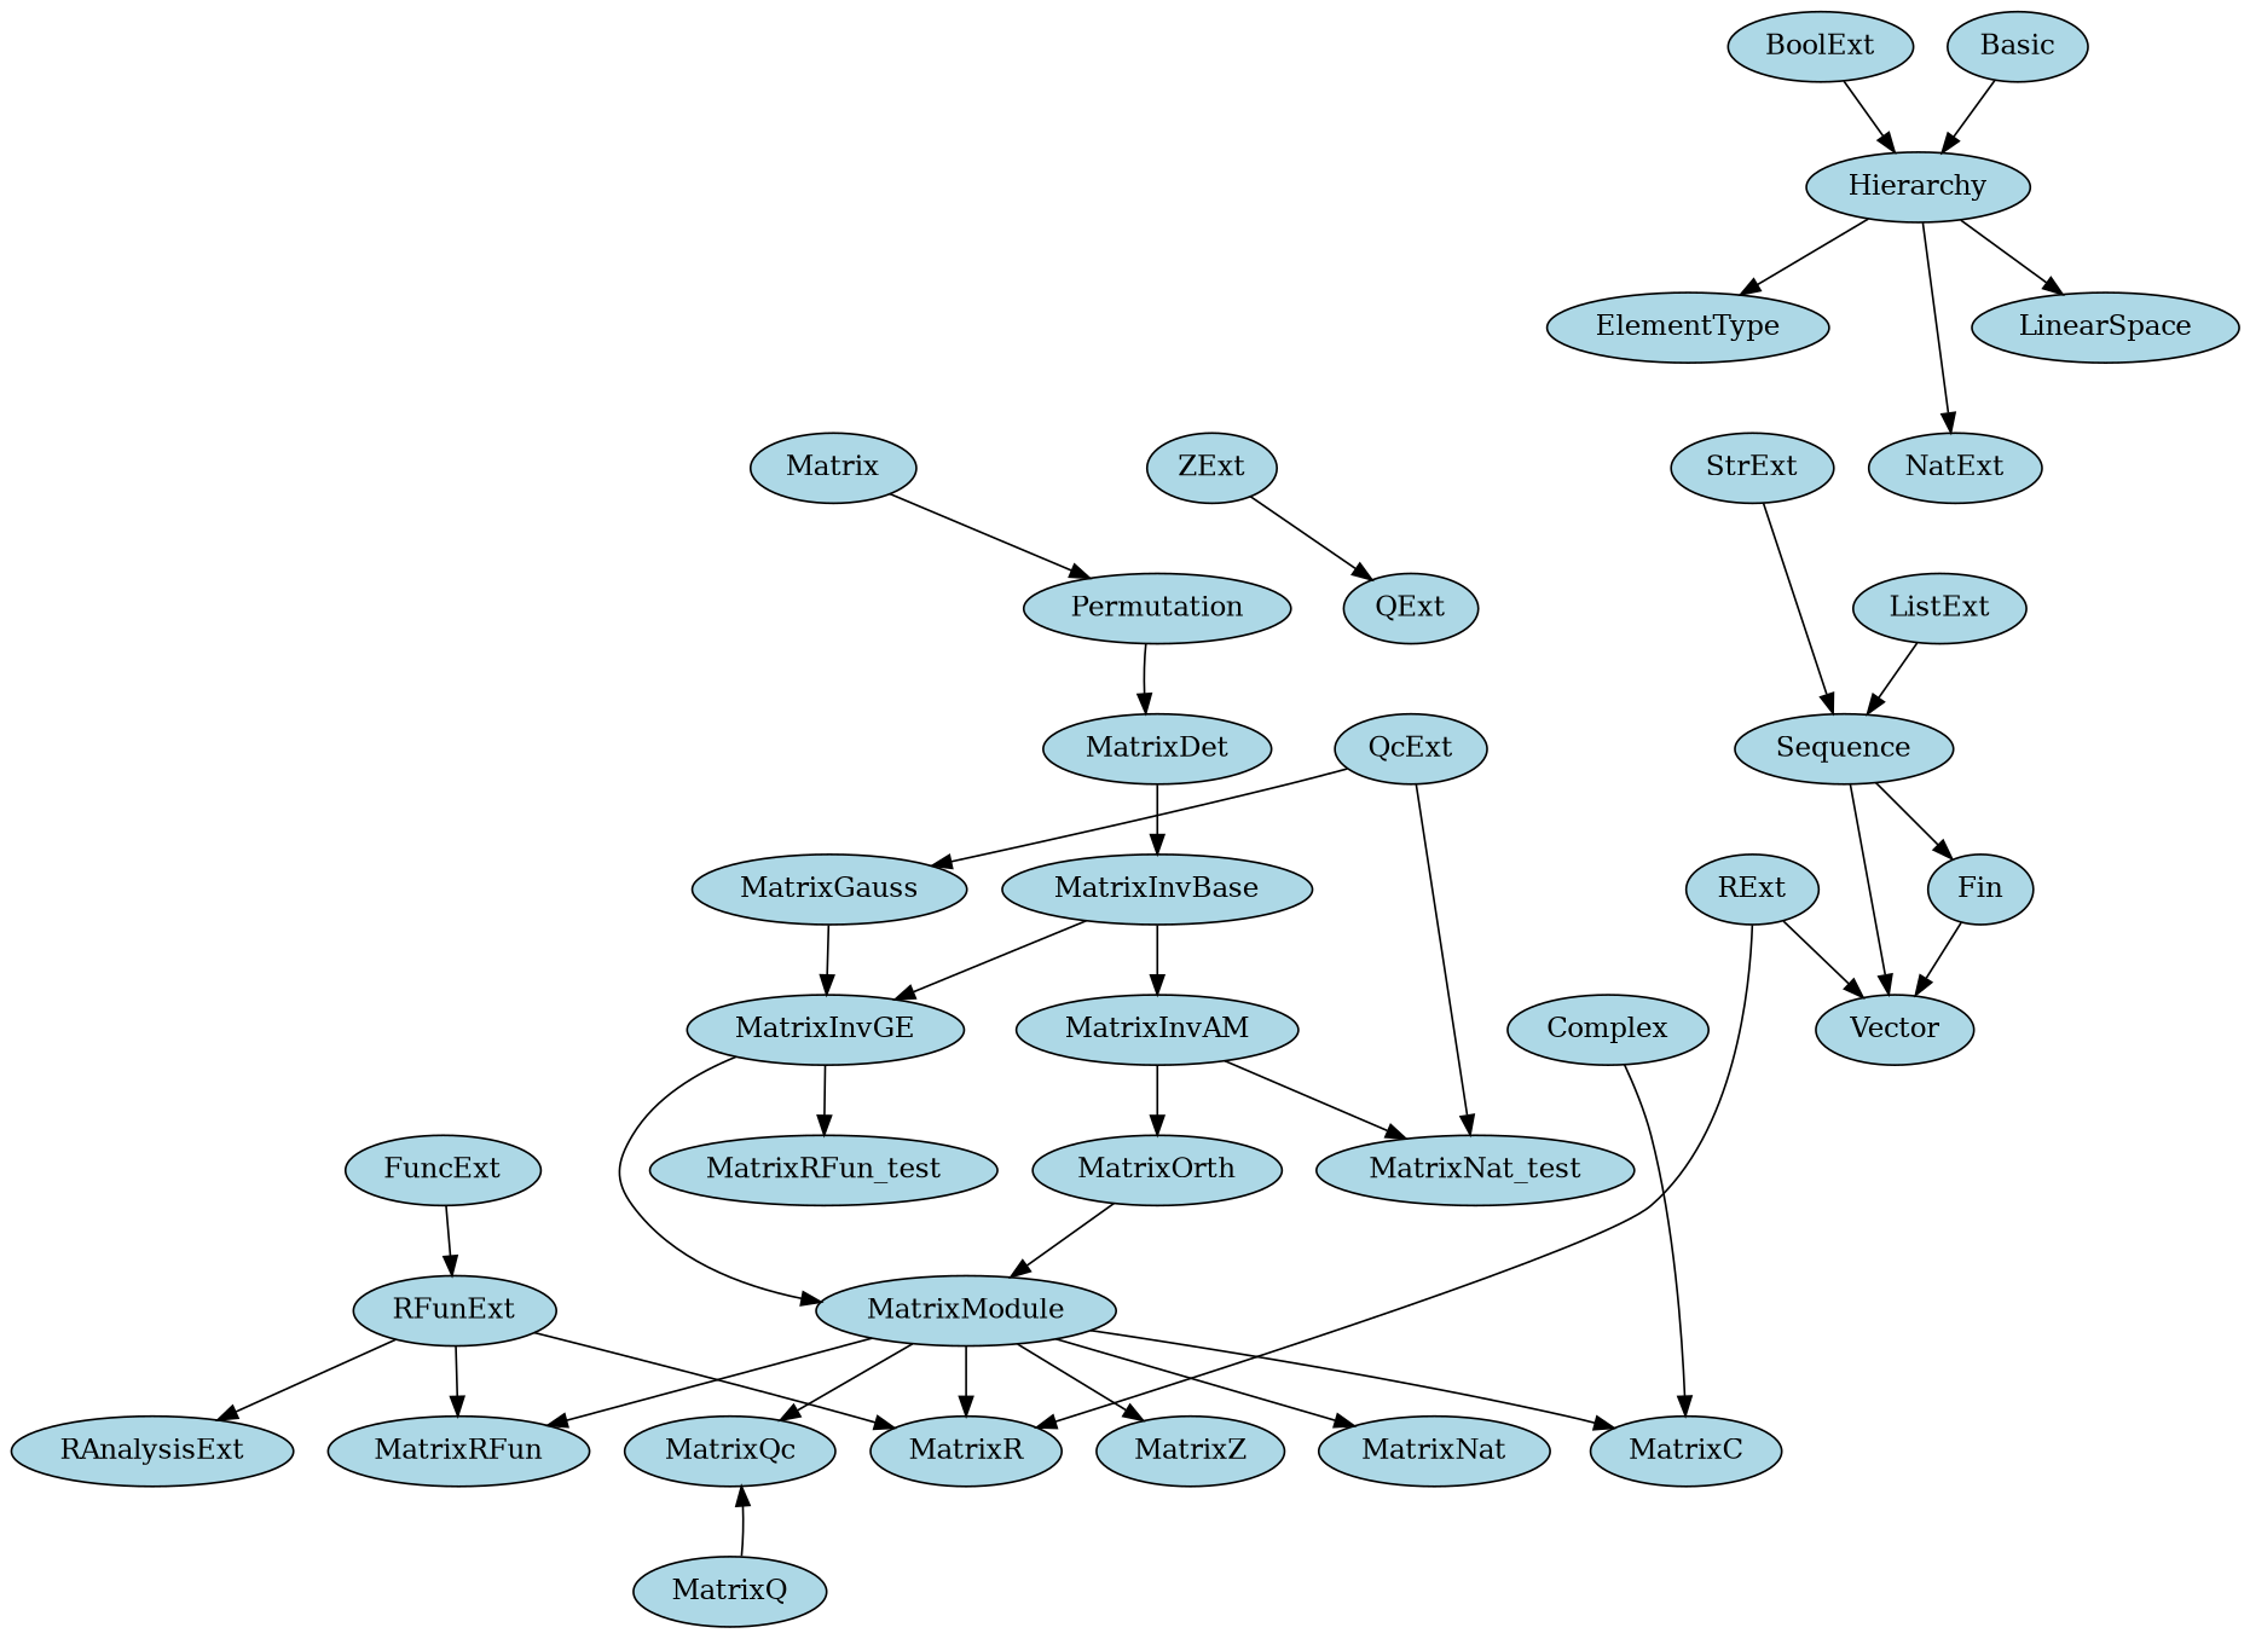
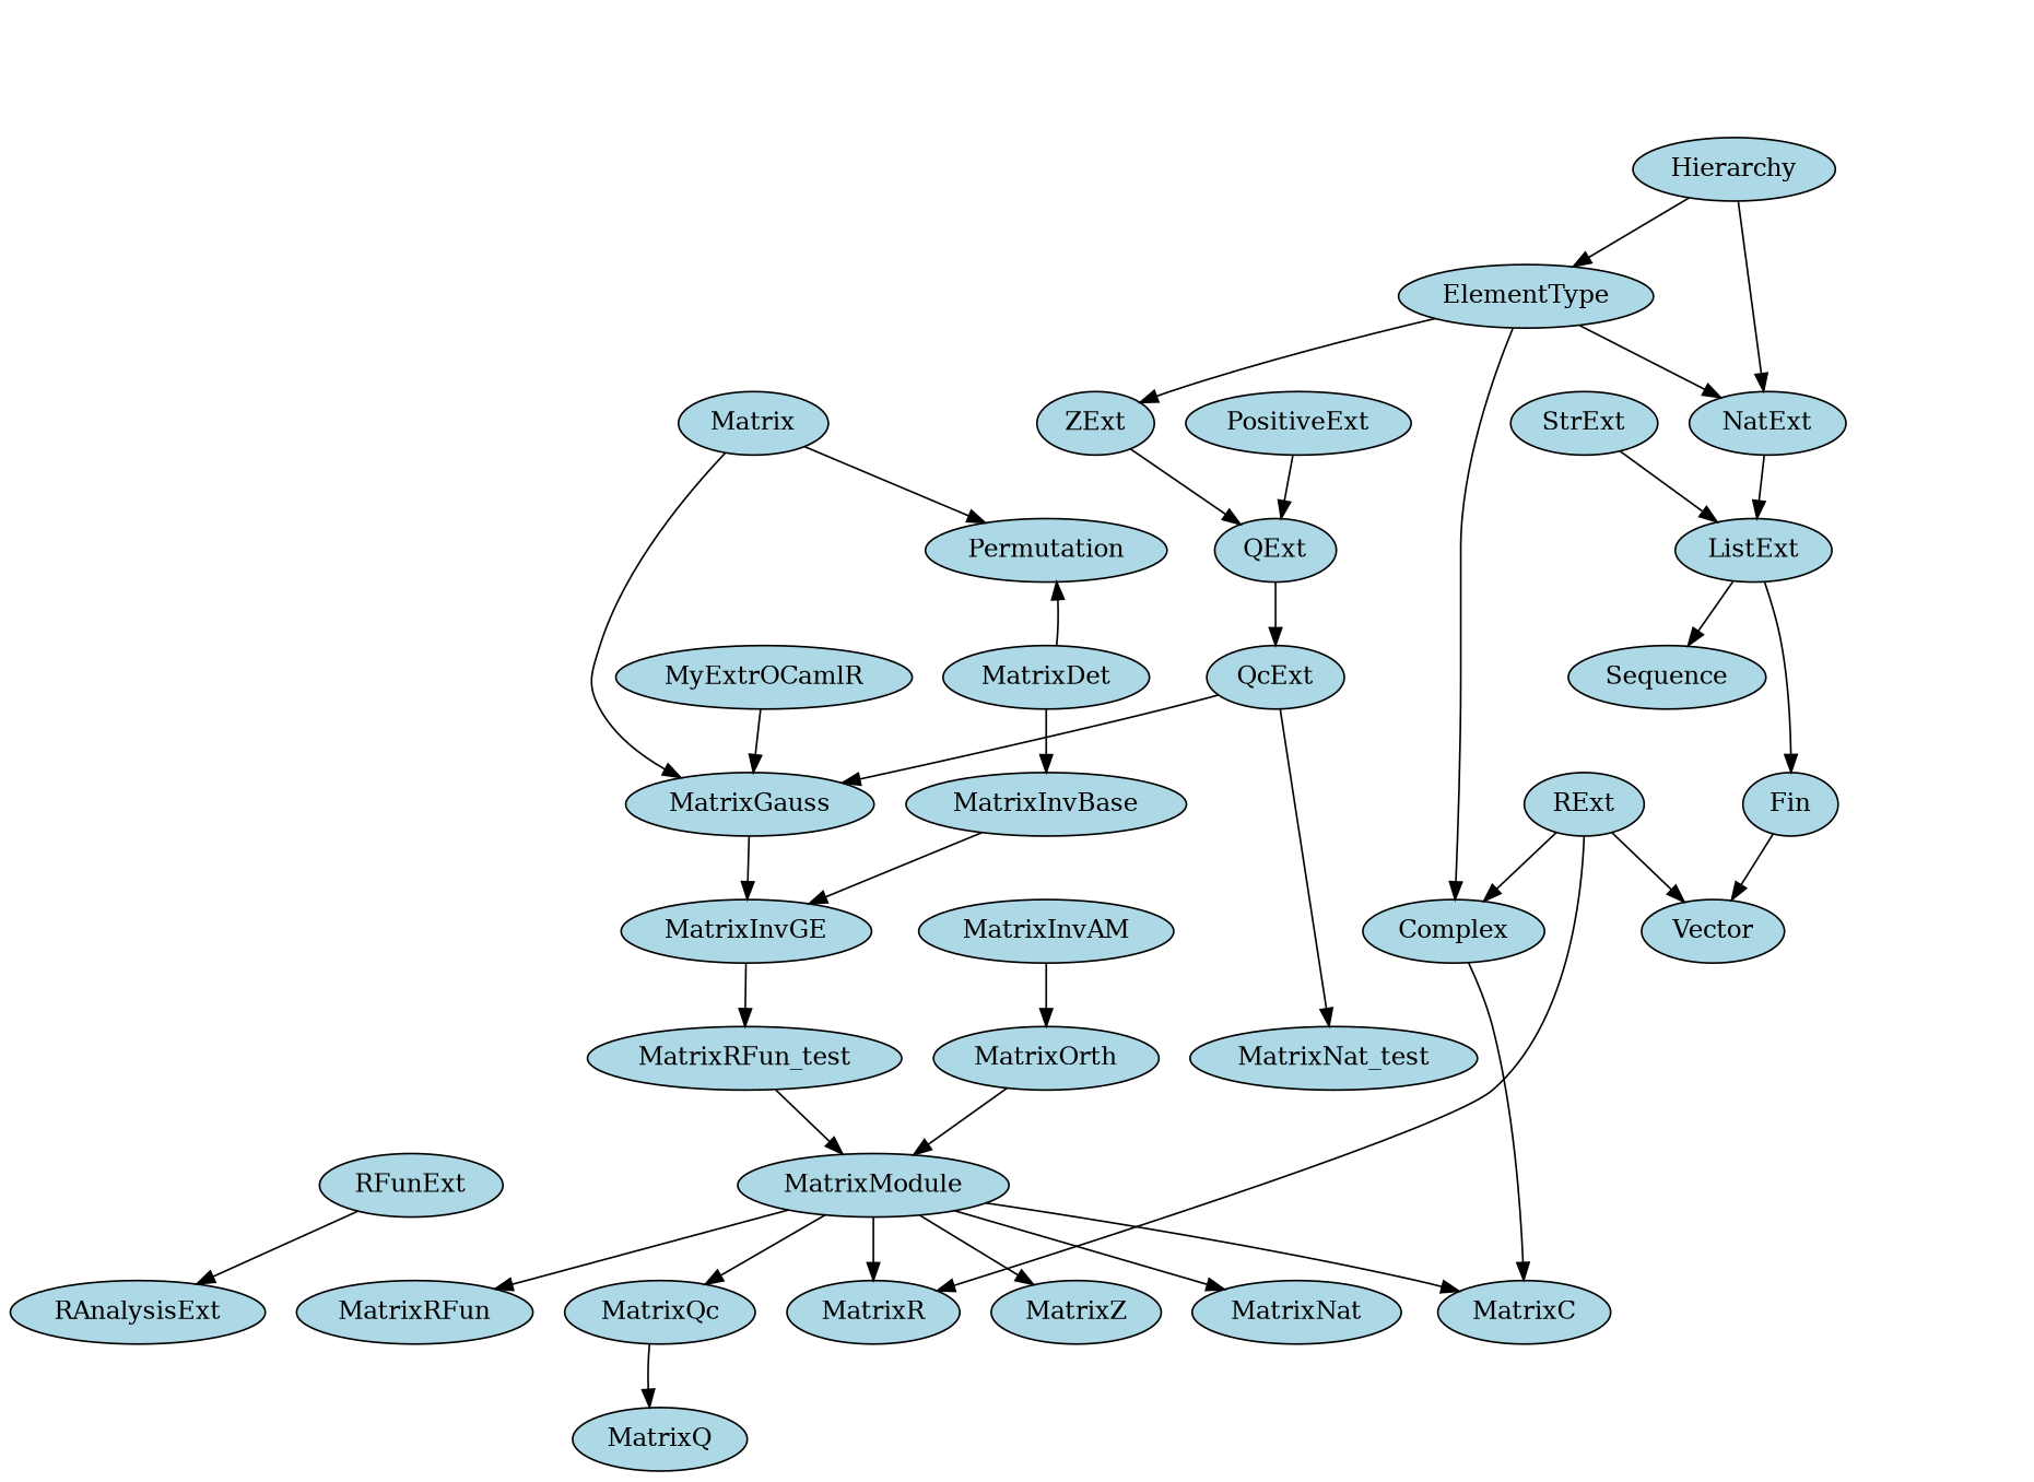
  digraph {
    node [fillcolor=lightblue style=filled]
    n1 [label=MatrixRFun_test]
    n2 [label=MatrixNat_test]
    n3 [label=MatrixRFun]
    n4 [label=MatrixC]
    n5 [label=MatrixR]
    n6 [label=MatrixQc]
    n7 [label=MatrixQ]
    n8 [label=MatrixZ]
    n9 [label=MatrixNat]
    n10 [label=MatrixModule]
    n11 [label=ElementType]
    n12 [label=Complex]
    n13 [label=ZExt]
    n14 [label=NatExt]
    n15 [label=QExt]
    n16 [label=ListExt]
    n17 [label=MatrixOrth]
    n18 [label=MatrixInvGE]
    n19 [label=MatrixInvAM]
    n20 [label=MatrixInvBase]
    n21 [label=MatrixGauss]
    n22 [label=MatrixDet]
    n23 [label=Permutation]
    n24 [label=Matrix]
    n25 [label=Vector]
    n26 [label=Sequence]
    n27 [label=Fin]
-   n29 [label=LinearSpace]
+   n28 [label=MyExtrOCamlR]
    n30 [label=RAnalysisExt]
    n31 [label=RFunExt]
    n32 [label=RExt]
    n33 [label=QcExt]
+   n34 [label=PositiveExt]
    n35 [label=Hierarchy]
    n36 [label=StrExt]
-   n37 [label=FuncExt]
-   n38 [label=BoolExt]
-   n39 [label=Basic]
-   n7 -> n6
+   n6 -> n7
    n10 -> n3
    n10 -> n4
    n10 -> n5
    n10 -> n6
    n10 -> n8
    n10 -> n9
+   n11 -> n12
+   n11 -> n13
+   n11 -> n14
    n12 -> n4
    n13 -> n15
+   n14 -> n16
+   n15 -> n33
    n16 -> n26
-   n26 -> n27
+   n16 -> n27
    n17 -> n10
    n18 -> n1
-   n18 -> n10
-   n19 -> n2
+   n1 -> n10
    n19 -> n17
    n20 -> n18
-   n20 -> n19
    n21 -> n18
    n22 -> n20
-   n23 -> n22
+   n22 -> n23
+   n24 -> n21
    n24 -> n23
-   n26 -> n25
    n27 -> n25
-   n31 -> n3
-   n31 -> n5
+   n28 -> n21
    n31 -> n30
    n32 -> n5
+   n32 -> n12
    n32 -> n25
    n33 -> n2
    n33 -> n21
+   n34 -> n15
    n35 -> n11
    n35 -> n14
-   n35 -> n29
-   n36 -> n26
-   n37 -> n31
-   n38 -> n35
-   n39 -> n35
+   n36 -> n16
  }
